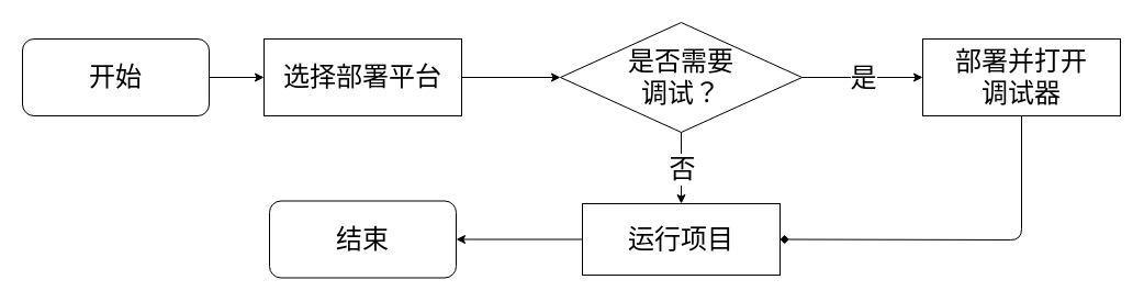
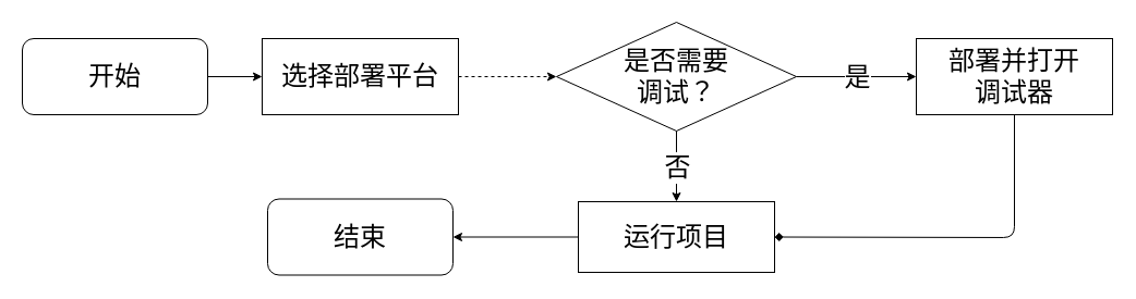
  <mxCell id="0" />
  <mxCell id="1" parent="0" />
  <mxCell id="2" style="edgeStyle=none;html=1;exitX=1;exitY=0.5;exitDx=0;exitDy=0;entryX=0;entryY=0.5;entryDx=0;entryDy=0;fontSize=24;" edge="1" parent="1" source="3" target="5"><mxGeometry relative="1" as="geometry" /></mxCell>
  <mxCell id="3" value="&lt;font style=&quot;font-size: 24px;&quot;&gt;开始&lt;/font&gt;" style="rounded=1;whiteSpace=wrap;html=1;" vertex="1" parent="1"><mxGeometry x="20" y="35" width="170" height="70" as="geometry" /></mxCell>
- <mxCell id="4" style="edgeStyle=none;html=1;exitX=1;exitY=0.5;exitDx=0;exitDy=0;entryX=0;entryY=0.5;entryDx=0;entryDy=0;fontSize=24;" edge="1" parent="1" source="5" target="6"><mxGeometry relative="1" as="geometry" /></mxCell>
+ <mxCell id="4" style="edgeStyle=none;html=1;exitX=1;exitY=0.5;exitDx=0;exitDy=0;entryX=0;entryY=0.5;entryDx=0;entryDy=0;fontSize=24;dashed=1;" edge="1" parent="1" source="5" target="6"><mxGeometry relative="1" as="geometry" /></mxCell>
  <mxCell id="5" value="选择部署平台" style="rounded=0;whiteSpace=wrap;html=1;fontSize=24;" vertex="1" parent="1"><mxGeometry x="240" y="35" width="180" height="70" as="geometry" /></mxCell>
  <mxCell id="6" value="是否需要&lt;br&gt;调试？" style="rhombus;whiteSpace=wrap;html=1;fontSize=24;" vertex="1" parent="1"><mxGeometry x="510" y="20" width="220" height="100" as="geometry" /></mxCell>
  <mxCell id="7" style="edgeStyle=none;html=1;exitX=0.5;exitY=1;exitDx=0;exitDy=0;entryX=1;entryY=0.5;entryDx=0;entryDy=0;fontSize=24;endArrow=diamond;" edge="1" parent="1" source="8" target="10"><mxGeometry relative="1" as="geometry"><Array as="points"><mxPoint x="930" y="218" /></Array></mxGeometry></mxCell>
  <mxCell id="8" value="部署并打开&lt;br&gt;调试器" style="rounded=0;whiteSpace=wrap;html=1;fontSize=24;" vertex="1" parent="1"><mxGeometry x="840" y="35" width="180" height="70" as="geometry" /></mxCell>
  <mxCell id="9" style="edgeStyle=none;html=1;exitX=0;exitY=0.5;exitDx=0;exitDy=0;entryX=1;entryY=0.5;entryDx=0;entryDy=0;fontSize=24;" edge="1" parent="1" source="10" target="11"><mxGeometry relative="1" as="geometry" /></mxCell>
  <mxCell id="10" value="运行项目" style="rounded=0;whiteSpace=wrap;html=1;fontSize=24;" vertex="1" parent="1"><mxGeometry x="530" y="185" width="180" height="65" as="geometry" /></mxCell>
  <mxCell id="11" value="&lt;font style=&quot;font-size: 24px;&quot;&gt;结束&lt;/font&gt;" style="rounded=1;whiteSpace=wrap;html=1;" vertex="1" parent="1"><mxGeometry x="245" y="182.5" width="170" height="70" as="geometry" /></mxCell>
  <mxCell id="12" value="" style="endArrow=classic;html=1;fontSize=24;exitX=1;exitY=0.5;exitDx=0;exitDy=0;entryX=0;entryY=0.5;entryDx=0;entryDy=0;" edge="1" parent="1" source="6" target="8"><mxGeometry relative="1" as="geometry"><mxPoint x="750" y="135" as="sourcePoint" /><mxPoint x="850" y="135" as="targetPoint" /></mxGeometry></mxCell>
  <mxCell id="13" value="是" style="edgeLabel;resizable=0;html=1;align=center;verticalAlign=middle;fontSize=24;" connectable="0" vertex="1" parent="12"><mxGeometry relative="1" as="geometry" /></mxCell>
  <mxCell id="14" value="" style="endArrow=classic;html=1;fontSize=24;exitX=0.5;exitY=1;exitDx=0;exitDy=0;entryX=0.5;entryY=0;entryDx=0;entryDy=0;" edge="1" parent="1" source="6" target="10"><mxGeometry relative="1" as="geometry"><mxPoint x="830" y="195" as="sourcePoint" /><mxPoint x="930" y="195" as="targetPoint" /></mxGeometry></mxCell>
  <mxCell id="15" value="否" style="edgeLabel;resizable=0;html=1;align=center;verticalAlign=middle;fontSize=24;" connectable="0" vertex="1" parent="14"><mxGeometry relative="1" as="geometry" /></mxCell>
